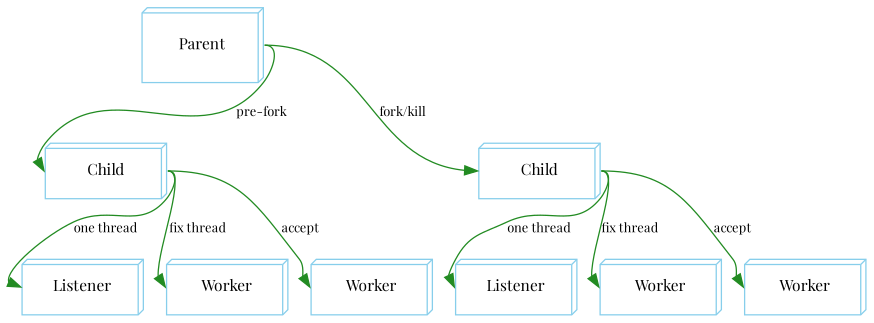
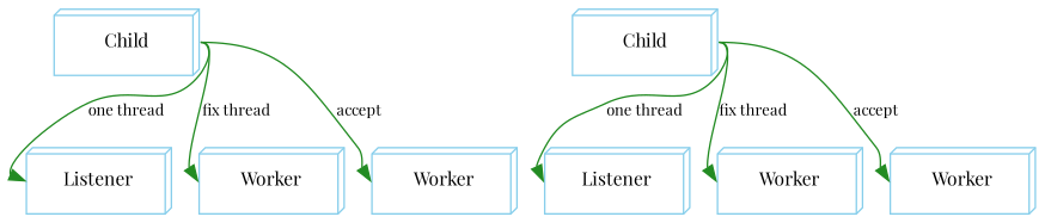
  digraph {
    rankdir=TB
    fontname="Playfair Display"
    node [color=skyblue fontname="Playfair Display" fontsize=12 shape=box3d]
    edge [color=forestgreen fontname="Playfair Display" fontsize=10 headport=w tailport=e]
-   n1 [height=0.8 label=Parent width=1.3]
    n2 [height=0.6 label=Child width=1.3]
    n3 [height=0.6 label=Child width=1.3]
    n4 [height=0.6 label=Listener width=1.3]
    n5 [height=0.6 label=Worker width=1.3]
    n6 [height=0.6 label=Worker width=1.3]
    n7 [height=0.6 label=Listener width=1.3]
    n8 [height=0.6 label=Worker width=1.3]
    n9 [height=0.6 label=Worker width=1.3]
-   n1 -> n2 [label="pre-fork"]
-   n1 -> n3 [label="fork/kill"]
    n2 -> n4 [label="one thread"]
    n2 -> n5 [label="fix thread" weight=3]
    n2 -> n6 [label=accept]
    n3 -> n7 [label="one thread"]
    n3 -> n8 [label="fix thread" weight=3]
    n3 -> n9 [label=accept]
  }
